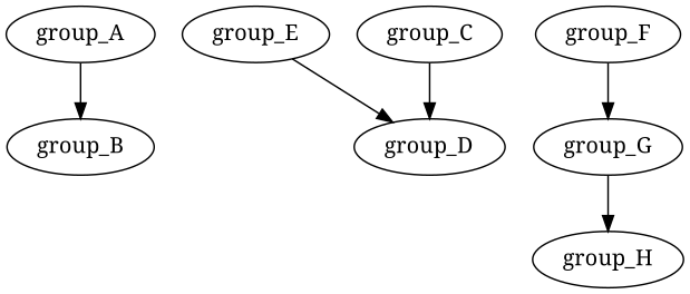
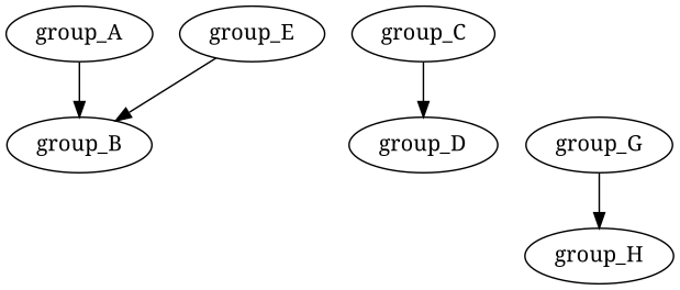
  digraph {
    fontname="Noto Serif"
    node [fontname="Noto Serif"]
    edge [fontname="Noto Serif" weight=2]
    group_A
    group_B
    group_C
    group_D
    group_E
-   group_F
    group_G
    group_H
    group_A -> group_B
    group_C -> group_D
-   group_E -> group_D [weight=0.625]
-   group_F -> group_G
+   group_E -> group_B [weight=0.625]
    group_G -> group_H
  }
